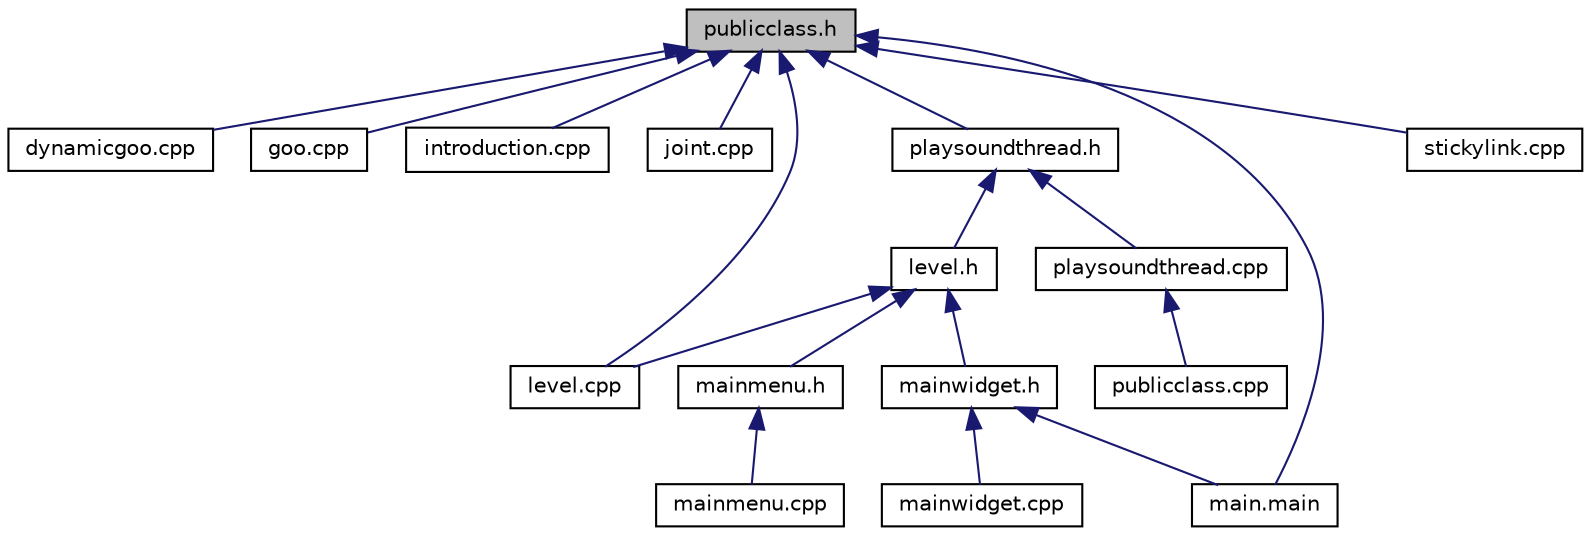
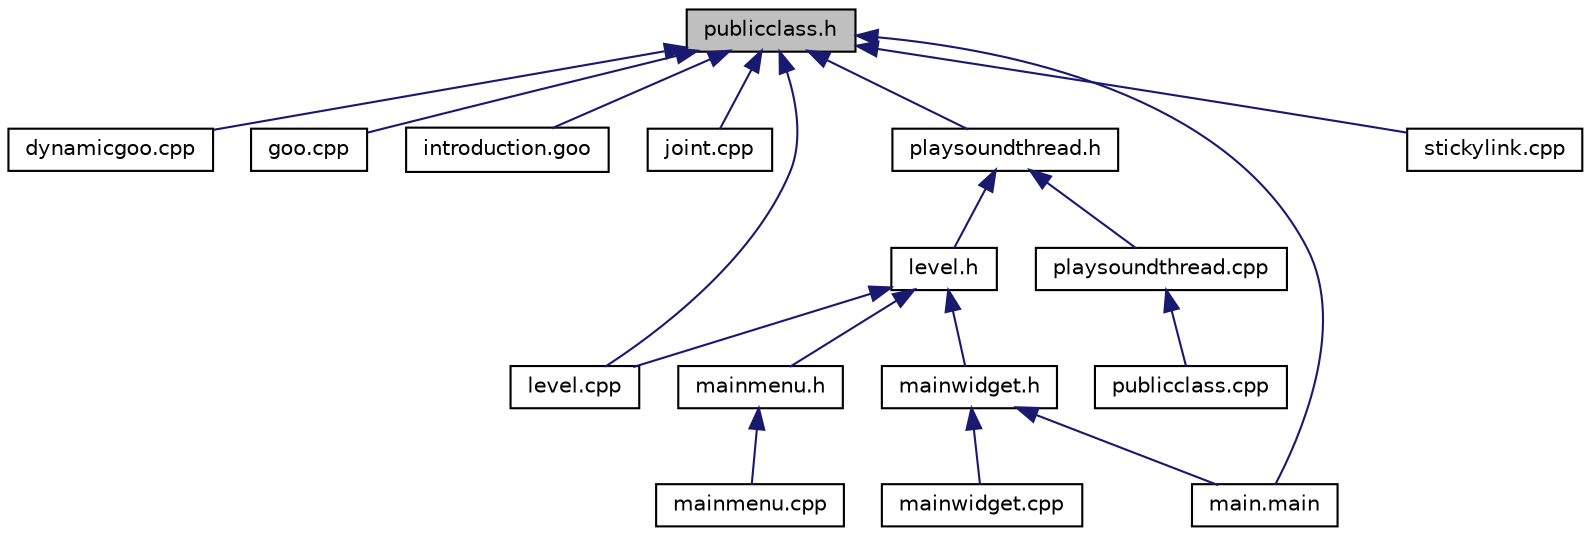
  digraph {
    node [color=black fillcolor=white fontname=Helvetica fontsize=10 shape=record style=filled]
    edge [color=midnightblue dir=back fontname=Helvetica fontsize=10 labelfontname=Helvetica labelfontsize=10 style=solid]
    n1 [fillcolor=grey75 fontcolor=black height=0.2 label="publicclass.h" width=0.4]
    n2 [height=0.2 label="dynamicgoo.cpp" width=0.4]
    n3 [height=0.2 label="goo.cpp" width=0.4]
-   n4 [height=0.2 label="introduction.cpp" width=0.4]
+   n4 [height=0.2 label="introduction.goo" width=0.4]
    n5 [height=0.2 label="joint.cpp" width=0.4]
    n6 [height=0.2 label="playsoundthread.h" width=0.4]
    n7 [height=0.2 label="level.cpp" width=0.4]
    n8 [height=0.2 label="main.main" width=0.4]
    n9 [height=0.2 label="stickylink.cpp" width=0.4]
    n10 [height=0.2 label="level.h" width=0.4]
    n11 [height=0.2 label="playsoundthread.cpp" width=0.4]
    n12 [height=0.2 label="publicclass.cpp" width=0.4]
    n13 [height=0.2 label="mainwidget.h" width=0.4]
    n14 [height=0.2 label="mainmenu.h" width=0.4]
    n15 [height=0.2 label="mainwidget.cpp" width=0.4]
    n16 [height=0.2 label="mainmenu.cpp" width=0.4]
    n1 -> n2
    n1 -> n3
    n1 -> n4
    n1 -> n5
    n1 -> n6
    n1 -> n7
    n1 -> n8
    n1 -> n9
    n6 -> n10
    n6 -> n11
    n10 -> n7
    n10 -> n13
    n10 -> n14
    n11 -> n12
    n13 -> n8
    n13 -> n15
    n14 -> n16
  }
